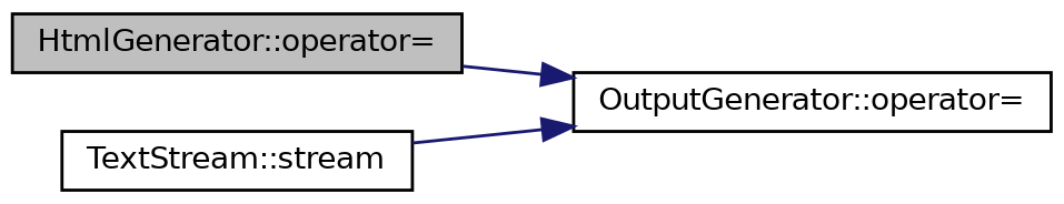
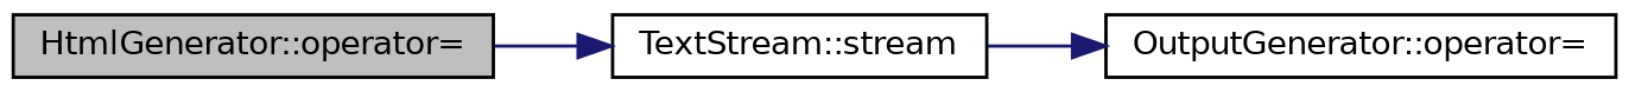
  digraph {
    rankdir=LR
    node [color=black fillcolor=white fontname=Helvetica fontsize=10 shape=record style=filled]
    edge [color=midnightblue fontname=Helvetica fontsize=10 labelfontname=Helvetica labelfontsize=10 style=solid]
    n1 [fillcolor=grey75 fontcolor=black height=0.2 label="HtmlGenerator::operator=" width=0.4]
    n2 [height=0.2 label="OutputGenerator::operator=" width=0.4]
    n3 [height=0.2 label="TextStream::stream" width=0.4]
-   n1 -> n2
+   n1 -> n3
    n3 -> n2
  }
